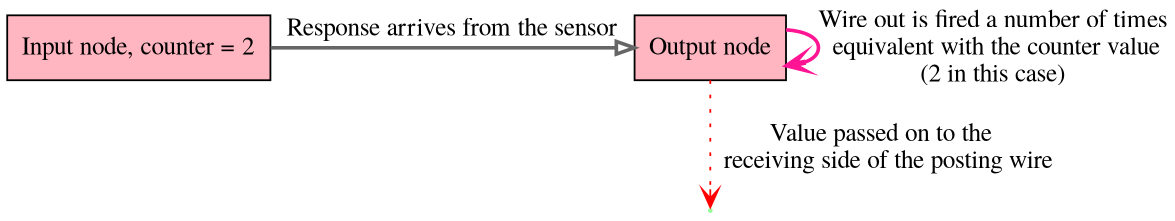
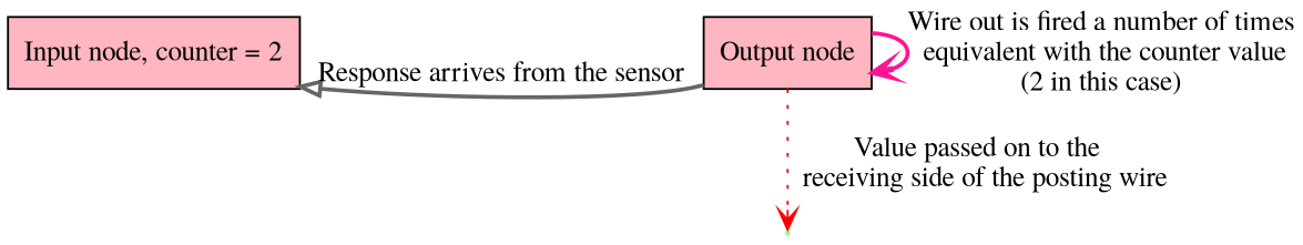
  digraph {
    node [fontname="Times Roman" shape=rectangle style=filled fillcolor=lightpink]
    edge [fontname="Times Roman" style=bold arrowhead=vee]
    n1 [label="Input node, counter = 2"]
    n2 [label="Output node"]
    ToNode [color=white shape=point fillcolor=palegreen]
    subgraph sub_1 {
      rank=same
      n1
      n2
    }
-   n1 -> n2 [color=gray40 label="Response arrives from the sensor" arrowhead=onormal]
+   n2 -> n1 [color=gray40 label="Response arrives from the sensor" arrowhead=onormal]
    n2 -> n2 [color=deeppink label="Wire out is fired a number of times\n equivalent with the counter value\n(2 in this case)"]
    n2 -> ToNode [color=red label="Value passed on to the\n  receiving side of the posting wire" style=dotted]
  }
